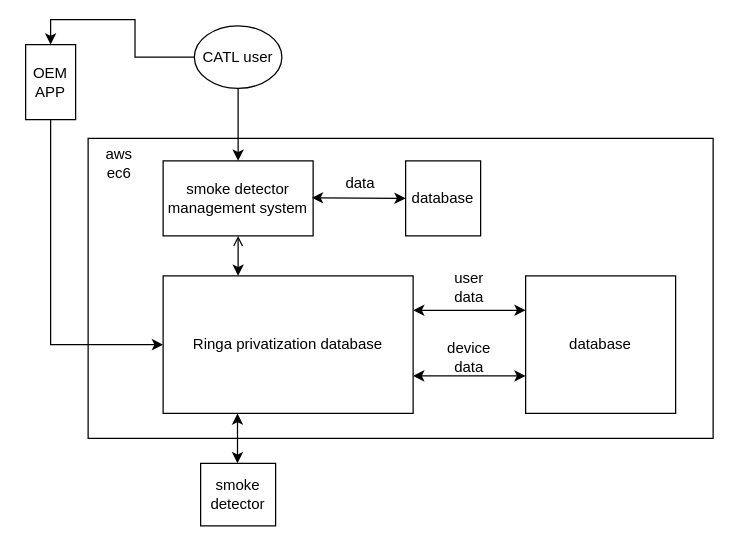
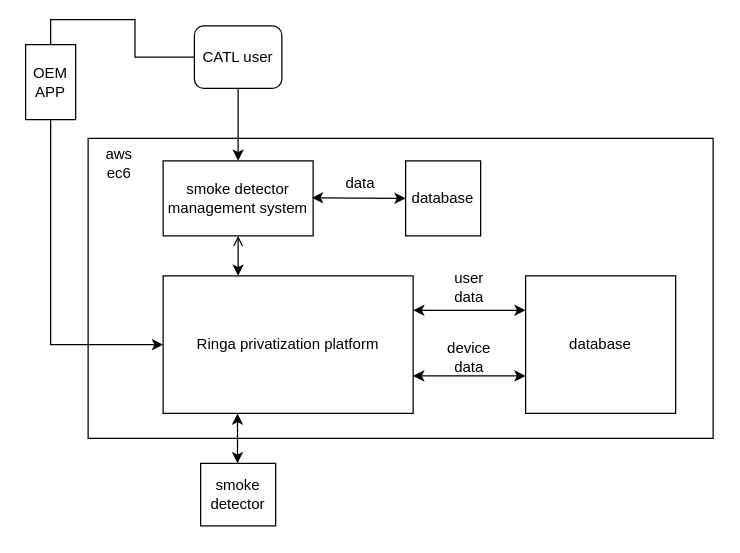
  <mxCell id="0" />
  <mxCell id="1" parent="0" />
  <mxCell id="2" value="" style="rounded=0;whiteSpace=wrap;html=1;" vertex="1" parent="1"><mxGeometry x="70" y="110" width="500" height="240" as="geometry" /></mxCell>
- <mxCell id="3" value="Ringa privatization database" style="rounded=0;whiteSpace=wrap;html=1;" vertex="1" parent="1"><mxGeometry x="130" y="220" width="200" height="110" as="geometry" /></mxCell>
+ <mxCell id="3" value="Ringa privatization platform" style="rounded=0;whiteSpace=wrap;html=1;" vertex="1" parent="1"><mxGeometry x="130" y="220" width="200" height="110" as="geometry" /></mxCell>
  <mxCell id="4" style="edgeStyle=orthogonalEdgeStyle;rounded=0;orthogonalLoop=1;jettySize=auto;html=1;entryX=0;entryY=0.5;entryDx=0;entryDy=0;exitX=0.5;exitY=1;exitDx=0;exitDy=0;" edge="1" parent="1" source="5" target="3"><mxGeometry relative="1" as="geometry" /></mxCell>
  <mxCell id="5" value="OEM&lt;br&gt;APP" style="rounded=0;whiteSpace=wrap;html=1;" vertex="1" parent="1"><mxGeometry x="20" y="35" width="40" height="60" as="geometry" /></mxCell>
  <mxCell id="6" value="smoke detector management system" style="rounded=0;whiteSpace=wrap;html=1;" vertex="1" parent="1"><mxGeometry x="130" y="128" width="120" height="60" as="geometry" /></mxCell>
  <mxCell id="7" value="database" style="rounded=0;whiteSpace=wrap;html=1;align=center;" vertex="1" parent="1"><mxGeometry x="420" y="220" width="120" height="110" as="geometry" /></mxCell>
  <mxCell id="8" value="smoke detector" style="rounded=0;whiteSpace=wrap;html=1;" vertex="1" parent="1"><mxGeometry x="160" y="370" width="60" height="50" as="geometry" /></mxCell>
  <mxCell id="9" style="edgeStyle=orthogonalEdgeStyle;rounded=0;orthogonalLoop=1;jettySize=auto;html=1;" edge="1" parent="1" source="11" target="6"><mxGeometry relative="1" as="geometry" /></mxCell>
- <mxCell id="10" style="edgeStyle=orthogonalEdgeStyle;rounded=0;orthogonalLoop=1;jettySize=auto;html=1;entryX=0.5;entryY=0;entryDx=0;entryDy=0;" edge="1" parent="1" source="11" target="5"><mxGeometry relative="1" as="geometry" /></mxCell>
- <mxCell id="11" value="CATL user" style="ellipse;whiteSpace=wrap;html=1;" vertex="1" parent="1"><mxGeometry x="155" y="20" width="70" height="50" as="geometry" /></mxCell>
+ <mxCell id="10" style="edgeStyle=orthogonalEdgeStyle;rounded=0;orthogonalLoop=1;jettySize=auto;html=1;entryX=0.5;entryY=0;entryDx=0;entryDy=0;endArrow=none;" edge="1" parent="1" source="11" target="5"><mxGeometry relative="1" as="geometry" /></mxCell>
+ <mxCell id="11" value="CATL user" style="whiteSpace=wrap;html=1;rounded=1;" vertex="1" parent="1"><mxGeometry x="155" y="20" width="70" height="50" as="geometry" /></mxCell>
  <mxCell id="12" value="" style="endArrow=open;startArrow=classic;html=1;entryX=0.5;entryY=1;entryDx=0;entryDy=0;exitX=0.3;exitY=0;exitDx=0;exitDy=0;exitPerimeter=0;" edge="1" parent="1" source="3" target="6"><mxGeometry width="50" height="50" relative="1" as="geometry"><mxPoint x="260" y="218" as="sourcePoint" /><mxPoint x="384" y="150" as="targetPoint" /></mxGeometry></mxCell>
  <mxCell id="13" value="" style="endArrow=classic;startArrow=classic;html=1;entryX=0.5;entryY=1;entryDx=0;entryDy=0;" edge="1" parent="1"><mxGeometry width="50" height="50" relative="1" as="geometry"><mxPoint x="189.5" y="370" as="sourcePoint" /><mxPoint x="189.5" y="330" as="targetPoint" /></mxGeometry></mxCell>
  <mxCell id="14" value="" style="endArrow=classic;startArrow=classic;html=1;exitX=1;exitY=0.25;exitDx=0;exitDy=0;entryX=0;entryY=0.25;entryDx=0;entryDy=0;" edge="1" parent="1" source="3" target="7"><mxGeometry width="50" height="50" relative="1" as="geometry"><mxPoint x="360" y="330" as="sourcePoint" /><mxPoint x="410" y="280" as="targetPoint" /></mxGeometry></mxCell>
  <mxCell id="15" value="" style="endArrow=classic;startArrow=classic;html=1;exitX=1;exitY=0.25;exitDx=0;exitDy=0;entryX=0;entryY=0.25;entryDx=0;entryDy=0;" edge="1" parent="1"><mxGeometry width="50" height="50" relative="1" as="geometry"><mxPoint x="330" y="300" as="sourcePoint" /><mxPoint x="420" y="300" as="targetPoint" /></mxGeometry></mxCell>
  <mxCell id="16" value="device data" style="text;html=1;strokeColor=none;fillColor=none;align=center;verticalAlign=middle;whiteSpace=wrap;rounded=0;" vertex="1" parent="1"><mxGeometry x="350" y="270" width="50" height="30" as="geometry" /></mxCell>
  <mxCell id="17" value="user data" style="text;html=1;strokeColor=none;fillColor=none;align=center;verticalAlign=middle;whiteSpace=wrap;rounded=0;" vertex="1" parent="1"><mxGeometry x="350" y="210" width="50" height="37" as="geometry" /></mxCell>
  <mxCell id="18" value="database" style="whiteSpace=wrap;html=1;aspect=fixed;" vertex="1" parent="1"><mxGeometry x="324" y="128" width="60" height="60" as="geometry" /></mxCell>
  <mxCell id="19" value="" style="endArrow=classic;startArrow=classic;html=1;exitX=1;exitY=0.25;exitDx=0;exitDy=0;entryX=0;entryY=0.5;entryDx=0;entryDy=0;" edge="1" parent="1" target="18"><mxGeometry width="50" height="50" relative="1" as="geometry"><mxPoint x="249" y="157.5" as="sourcePoint" /><mxPoint x="319" y="158" as="targetPoint" /></mxGeometry></mxCell>
  <mxCell id="20" value="data" style="text;html=1;strokeColor=none;fillColor=none;align=center;verticalAlign=middle;whiteSpace=wrap;rounded=0;" vertex="1" parent="1"><mxGeometry x="263" y="136" width="50" height="20" as="geometry" /></mxCell>
  <mxCell id="21" value="aws&lt;br&gt;ec6" style="text;html=1;strokeColor=none;fillColor=none;align=center;verticalAlign=middle;whiteSpace=wrap;rounded=0;" vertex="1" parent="1"><mxGeometry x="70" y="120" width="50" height="20" as="geometry" /></mxCell>
